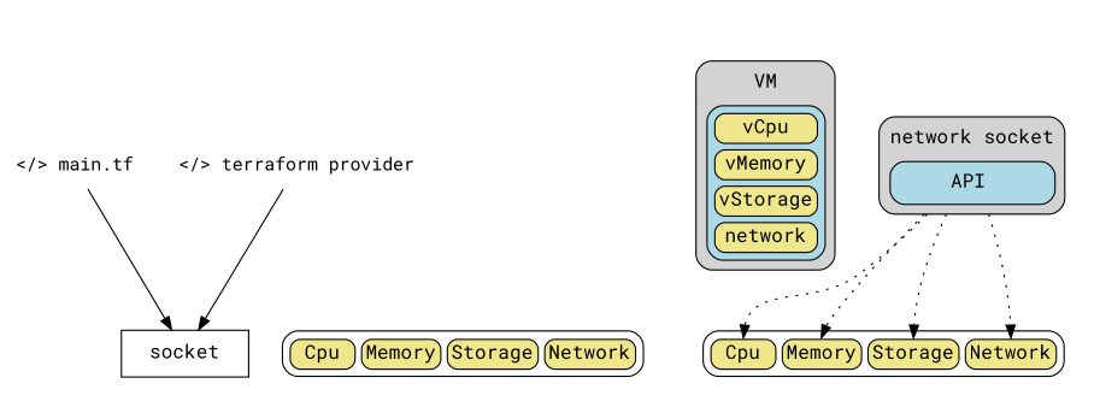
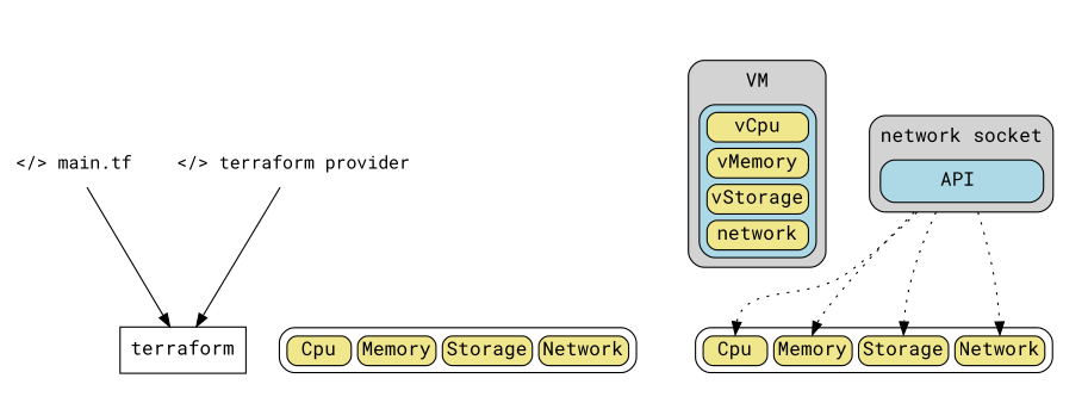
  digraph {
    fontname="Roboto Mono"
    node [fontname="Roboto Mono" fontsize=15 shape=plaintext]
    edge [fontname="Roboto Mono" style=dotted tailport=a1]
    n1 [label=<       <TABLE STYLE="ROUNDED" CELLSPACING="5" WIDTH="50" PORT="a1">         <TR>           <TD BGCOLOR="khaki" STYLE="ROUNDED" PORT="l1" WIDTH="50">Cpu</TD>           <TD BGCOLOR="khaki" STYLE="ROUNDED" PORT="l2" WIDTH="50">Memory</TD>           <TD BGCOLOR="khaki" STYLE="ROUNDED" PORT="l3" WIDTH="50">Storage</TD>           <TD BGCOLOR="khaki" STYLE="ROUNDED" PORT="l4" WIDTH="50">Network</TD>         </TR>        </TABLE>     >]
-   terraform [shape=box label=socket]
+   terraform [shape=box]
    n3 [label=<       <TABLE BGCOLOR="lightgray" STYLE="ROUNDED" CELLSPACING="5" WIDTH="50" PORT="a1">         <TR><TD BORDER="0" >network socket</TD></TR>         <TR>            <TD  BORDER="0">             <TABLE BGCOLOR="lightblue" STYLE="ROUNDED" CELLSPACING="5" WIDTH="50"  PORT="a2">               <TR><TD BORDER="0" PORT="a1">API</TD></TR>              </TABLE>           </TD>         </TR>       </TABLE>     >]
    n4 [label=<       <TABLE STYLE="ROUNDED" CELLSPACING="5" WIDTH="50" PORT="a1">         <TR>           <TD BGCOLOR="khaki" STYLE="ROUNDED" PORT="l1" WIDTH="50">Cpu</TD>           <TD BGCOLOR="khaki" STYLE="ROUNDED" PORT="l2" WIDTH="50">Memory</TD>           <TD BGCOLOR="khaki" STYLE="ROUNDED" PORT="l3" WIDTH="50">Storage</TD>           <TD BGCOLOR="khaki" STYLE="ROUNDED" PORT="l4" WIDTH="50">Network</TD>         </TR>        </TABLE>     >]
    n5 [label=<       <TABLE BGCOLOR="lightgray" STYLE="ROUNDED" CELLSPACING="5" WIDTH="50" PORT="a1">         <TR><TD BORDER="0" >VM</TD></TR>         <TR>            <TD BORDER="0">             <TABLE BGCOLOR="lightblue" STYLE="ROUNDED" CELLSPACING="5" WIDTH="50"  PORT="a2">               <TR><TD BGCOLOR="khaki" STYLE="ROUNDED" PORT="l1" WIDTH="50">vCpu</TD></TR>                <TR><TD BGCOLOR="khaki" STYLE="ROUNDED" PORT="l2" WIDTH="50">vMemory</TD></TR>                <TR><TD BGCOLOR="khaki" STYLE="ROUNDED" PORT="l3" WIDTH="50">vStorage</TD></TR>                <TR><TD BGCOLOR="khaki" STYLE="ROUNDED" PORT="l4" WIDTH="50">network</TD></TR>              </TABLE>           </TD>         </TR>       </TABLE>     >]
    "</> main.tf" [fontsize=""]
    "</> terraform provider" [fontsize=""]
    subgraph sub_1 {
      cluster=true
      label="Another computer system"
      n1
      terraform
    }
    subgraph sub_2 {
      cluster=true
      label="Computer system"
      n3
      n4
      n5
    }
    n3 -> n4 [headport=l1]
    n3 -> n4 [headport=l2]
    n3 -> n4 [headport=l3]
    n3 -> n4 [headport=l4]
    "</> main.tf" -> terraform [style=""]
    "</> terraform provider" -> terraform [style=""]
  }
